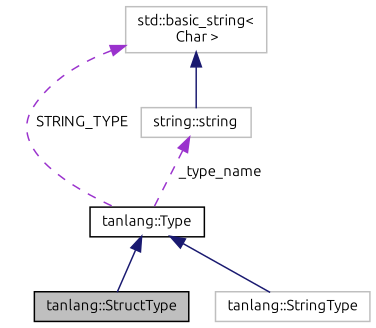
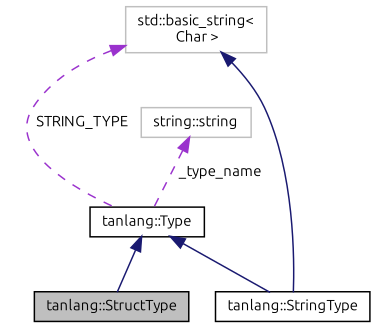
  digraph {
    fontname=Ubuntu
    node [color=black fillcolor=white fontname=Ubuntu fontsize=10 shape=record style=filled]
    edge [color=midnightblue dir=back fontname=Ubuntu fontsize=10 labelfontname=Helvetica labelfontsize=10 style=solid]
    n1 [fillcolor=grey75 fontcolor=black height=0.2 label="tanlang::StructType" width=0.4]
    n2 [height=0.2 label="tanlang::Type" width=0.4]
-   n3 [color=grey75 height=0.2 label="tanlang::StringType" width=0.4]
+   n3 [height=0.2 label="tanlang::StringType" width=0.4]
    n4 [color=grey75 height=0.2 label="string::string" width=0.4]
    n5 [color=grey75 height=0.2 label="std::basic_string\<\l Char \>" width=0.4]
    n2 -> n1
    n2 -> n3
    n4 -> n2 [color=darkorchid3 label=" _type_name" style=dashed]
    n5 -> n2 [color=darkorchid3 label=" STRING_TYPE" style=dashed]
-   n5 -> n4
+   n5 -> n3
  }
